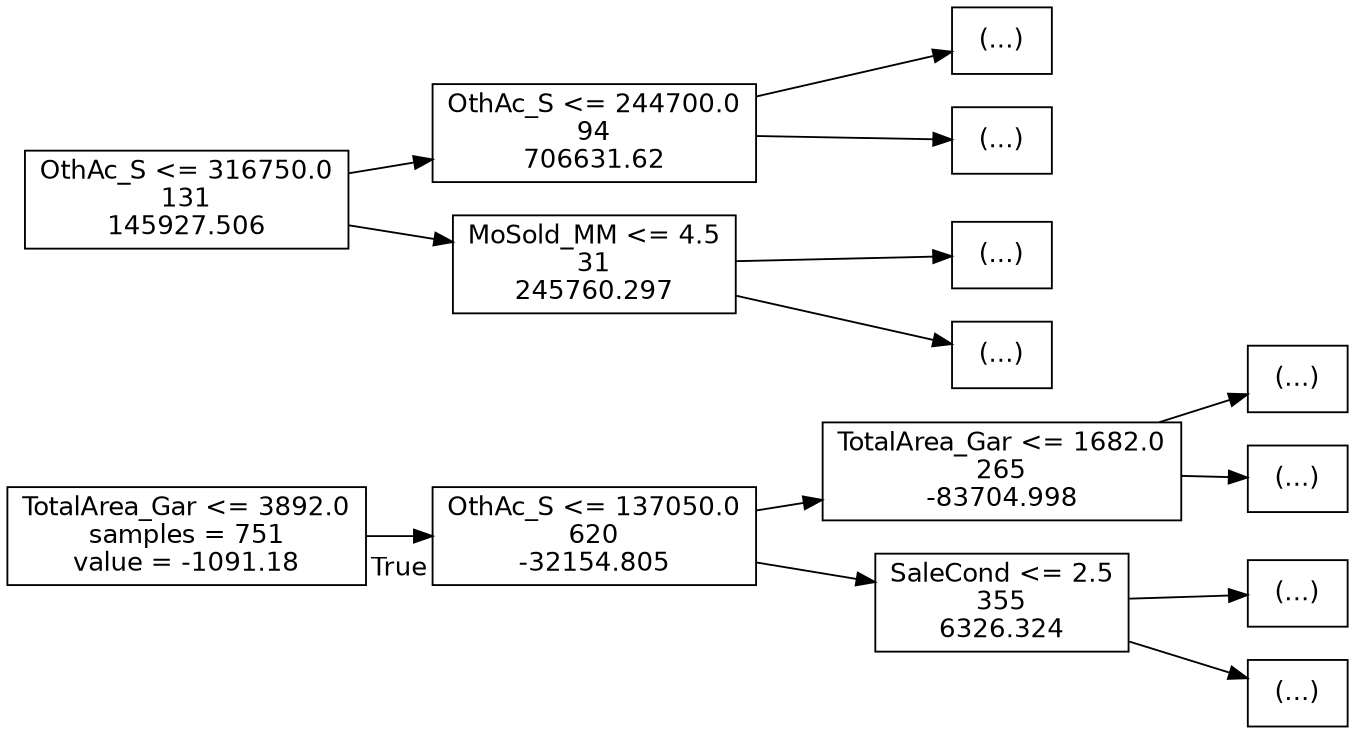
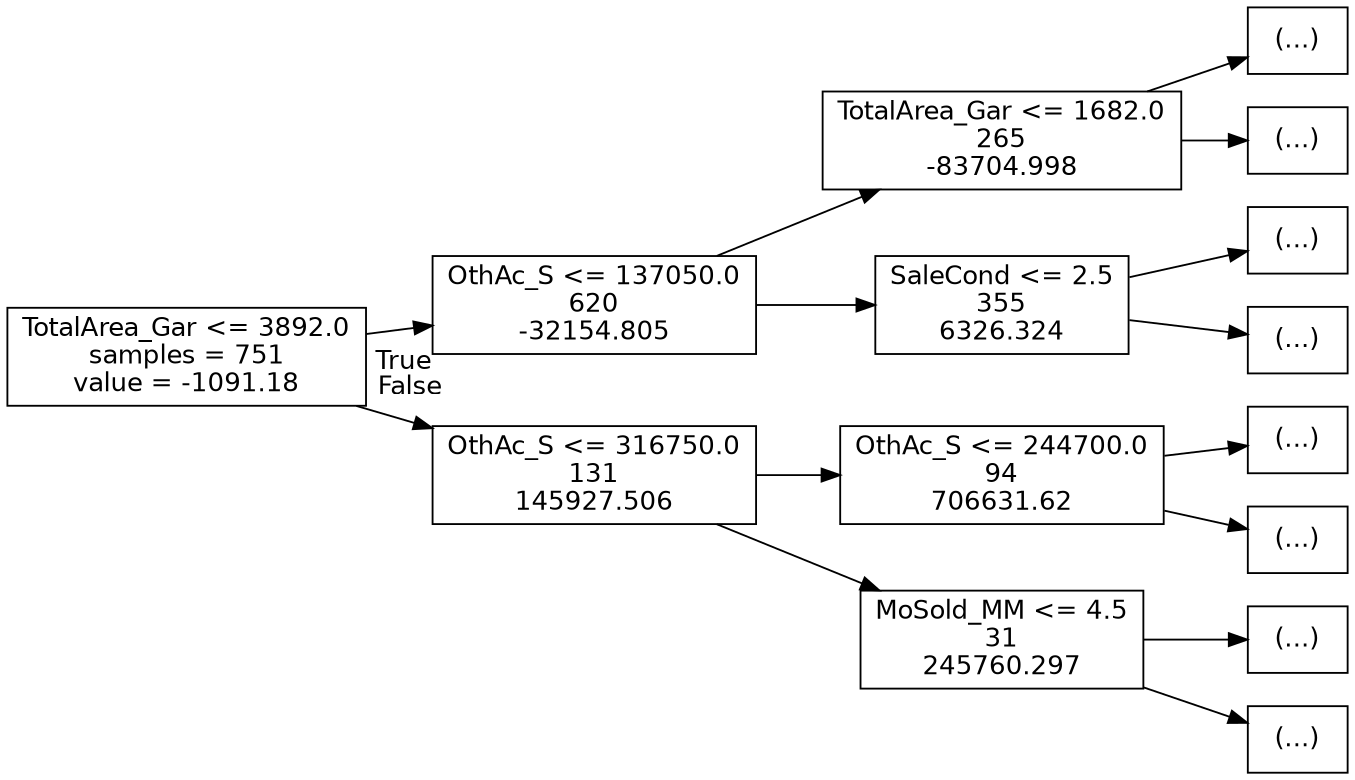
  digraph {
    rankdir=LR
    node [fontname=helvetica shape=box]
    edge [fontname=helvetica]
    n1 [label="TotalArea_Gar <= 3892.0\nsamples = 751\nvalue = -1091.18"]
    n2 [label="OthAc_S <= 137050.0\n620\n-32154.805"]
    n3 [label="OthAc_S <= 316750.0\n131\n145927.506"]
    n4 [label="TotalArea_Gar <= 1682.0\n265\n-83704.998"]
    n5 [label="SaleCond <= 2.5\n355\n6326.324"]
    n6 [label="OthAc_S <= 244700.0\n94\n706631.62"]
    n7 [label="MoSold_MM <= 4.5\n31\n245760.297"]
    n8 [label="(...)"]
    n9 [label="(...)"]
    n10 [label="(...)"]
    n11 [label="(...)"]
    n12 [label="(...)"]
    n13 [label="(...)"]
    n14 [label="(...)"]
    n15 [label="(...)"]
    n1 -> n2 [headlabel=True labelangle=45 labeldistance=2.5]
+   n1 -> n3 [headlabel=False labelangle=-45 labeldistance=2.5]
    n2 -> n4
    n2 -> n5
    n3 -> n6
    n3 -> n7
    n4 -> n8
    n4 -> n9
    n5 -> n10
    n5 -> n11
    n6 -> n12
    n6 -> n13
    n7 -> n14
    n7 -> n15
  }
